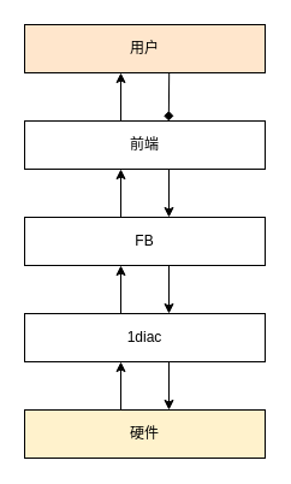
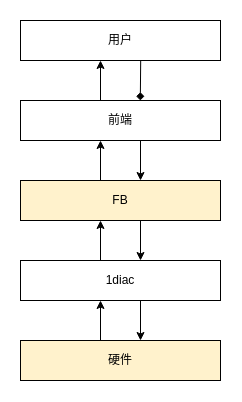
  <mxCell id="0" />
  <mxCell id="1" parent="0" />
- <mxCell id="2" value="用户" style="rounded=0;whiteSpace=wrap;html=1;fillColor=#ffe6cc;" vertex="1" parent="1"><mxGeometry x="20" y="20" width="200" height="40" as="geometry" /></mxCell>
+ <mxCell id="2" value="用户" style="rounded=0;whiteSpace=wrap;html=1;" vertex="1" parent="1"><mxGeometry x="20" y="20" width="200" height="40" as="geometry" /></mxCell>
  <mxCell id="3" value="前端" style="rounded=0;whiteSpace=wrap;html=1;" vertex="1" parent="1"><mxGeometry x="20" y="100" width="200" height="40" as="geometry" /></mxCell>
- <mxCell id="4" value="FB" style="rounded=0;whiteSpace=wrap;html=1;" vertex="1" parent="1"><mxGeometry x="20" y="180" width="200" height="40" as="geometry" /></mxCell>
+ <mxCell id="4" value="FB" style="rounded=0;whiteSpace=wrap;html=1;fillColor=#fff2cc;" vertex="1" parent="1"><mxGeometry x="20" y="180" width="200" height="40" as="geometry" /></mxCell>
  <mxCell id="5" value="1diac" style="rounded=0;whiteSpace=wrap;html=1;" vertex="1" parent="1"><mxGeometry x="20" y="260" width="200" height="40" as="geometry" /></mxCell>
  <mxCell id="6" value="" style="endArrow=classic;html=1;rounded=0;" edge="1" parent="1"><mxGeometry width="50" height="50" relative="1" as="geometry"><mxPoint x="100" y="100" as="sourcePoint" /><mxPoint x="100" y="60" as="targetPoint" /></mxGeometry></mxCell>
  <mxCell id="7" value="" style="endArrow=classic;html=1;rounded=0;" edge="1" parent="1"><mxGeometry width="50" height="50" relative="1" as="geometry"><mxPoint x="100" y="180" as="sourcePoint" /><mxPoint x="100" y="140" as="targetPoint" /></mxGeometry></mxCell>
  <mxCell id="8" value="" style="endArrow=classic;html=1;rounded=0;" edge="1" parent="1"><mxGeometry width="50" height="50" relative="1" as="geometry"><mxPoint x="100" y="260" as="sourcePoint" /><mxPoint x="100" y="220" as="targetPoint" /></mxGeometry></mxCell>
  <mxCell id="9" value="" style="endArrow=diamond;html=1;rounded=0;entryX=0.599;entryY=0.001;entryDx=0;entryDy=0;entryPerimeter=0;exitX=0.601;exitY=1.001;exitDx=0;exitDy=0;exitPerimeter=0;" edge="1" parent="1" source="2" target="3"><mxGeometry width="50" height="50" relative="1" as="geometry"><mxPoint x="110" y="110" as="sourcePoint" /><mxPoint x="110" y="70" as="targetPoint" /></mxGeometry></mxCell>
  <mxCell id="10" value="" style="endArrow=classic;html=1;rounded=0;entryX=0.599;entryY=0.001;entryDx=0;entryDy=0;entryPerimeter=0;exitX=0.601;exitY=1.001;exitDx=0;exitDy=0;exitPerimeter=0;" edge="1" parent="1"><mxGeometry width="50" height="50" relative="1" as="geometry"><mxPoint x="140" y="140" as="sourcePoint" /><mxPoint x="140" y="180" as="targetPoint" /></mxGeometry></mxCell>
  <mxCell id="11" value="" style="endArrow=classic;html=1;rounded=0;entryX=0.599;entryY=0.001;entryDx=0;entryDy=0;entryPerimeter=0;exitX=0.601;exitY=1.001;exitDx=0;exitDy=0;exitPerimeter=0;" edge="1" parent="1"><mxGeometry width="50" height="50" relative="1" as="geometry"><mxPoint x="140" y="220" as="sourcePoint" /><mxPoint x="140" y="260" as="targetPoint" /></mxGeometry></mxCell>
  <mxCell id="12" value="硬件" style="rounded=0;whiteSpace=wrap;html=1;fillColor=#fff2cc;" vertex="1" parent="1"><mxGeometry x="20" y="340" width="200" height="40" as="geometry" /></mxCell>
  <mxCell id="13" value="" style="endArrow=classic;html=1;rounded=0;" edge="1" parent="1"><mxGeometry width="50" height="50" relative="1" as="geometry"><mxPoint x="100" y="340" as="sourcePoint" /><mxPoint x="100" y="300" as="targetPoint" /></mxGeometry></mxCell>
  <mxCell id="14" value="" style="endArrow=classic;html=1;rounded=0;entryX=0.599;entryY=0.001;entryDx=0;entryDy=0;entryPerimeter=0;exitX=0.601;exitY=1.001;exitDx=0;exitDy=0;exitPerimeter=0;" edge="1" parent="1"><mxGeometry width="50" height="50" relative="1" as="geometry"><mxPoint x="140" y="300" as="sourcePoint" /><mxPoint x="140" y="340" as="targetPoint" /></mxGeometry></mxCell>
